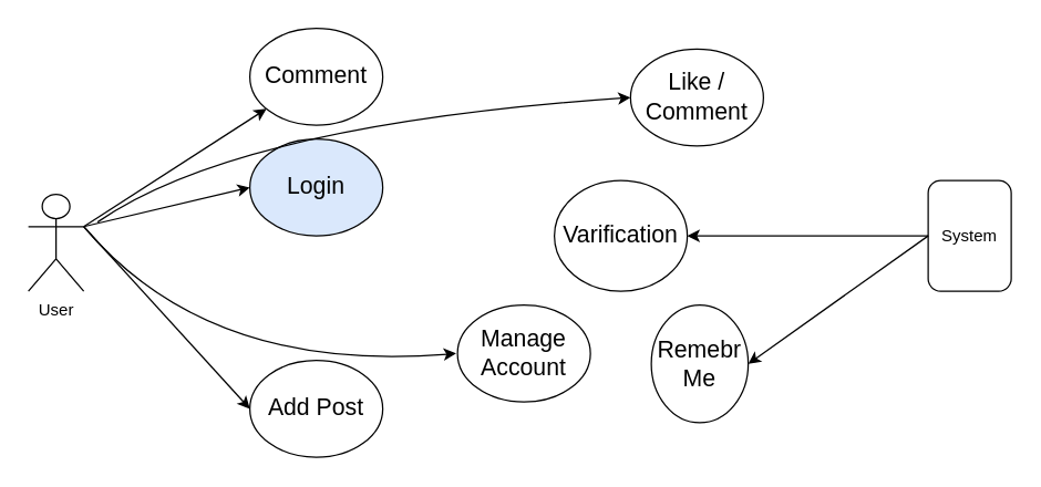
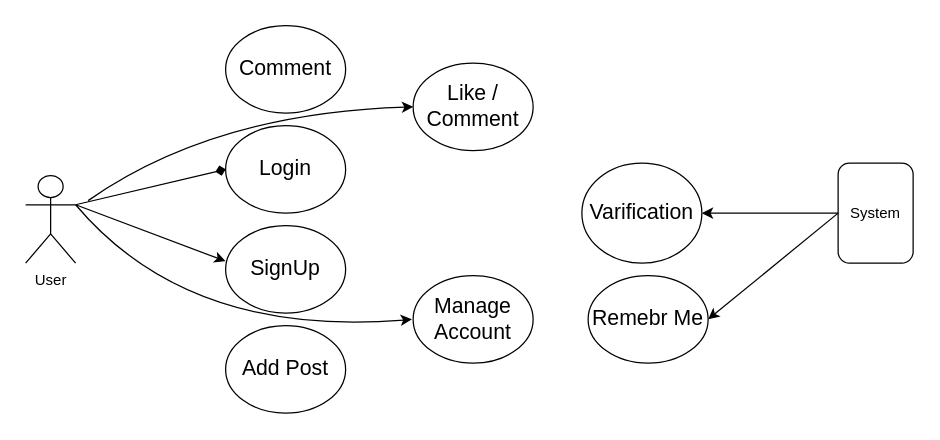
  <mxCell id="0" />
  <mxCell id="1" parent="0" />
  <mxCell id="2" value="User" style="shape=umlActor;verticalLabelPosition=bottom;verticalAlign=top;html=1;outlineConnect=0;" vertex="1" parent="1"><mxGeometry x="20" y="140" width="40" height="70" as="geometry" /></mxCell>
  <mxCell id="3" value="&lt;font style=&quot;font-size: 17px&quot;&gt;Comment&lt;/font&gt;" style="ellipse;whiteSpace=wrap;html=1;" vertex="1" parent="1"><mxGeometry x="180" y="20" width="96" height="70" as="geometry" /></mxCell>
- <mxCell id="4" value="&lt;font style=&quot;font-size: 17px&quot;&gt;Login&lt;/font&gt;" style="ellipse;whiteSpace=wrap;html=1;fillColor=#dae8fc;" vertex="1" parent="1"><mxGeometry x="180" y="100" width="96" height="70" as="geometry" /></mxCell>
+ <mxCell id="4" value="&lt;font style=&quot;font-size: 17px&quot;&gt;Login&lt;/font&gt;" style="ellipse;whiteSpace=wrap;html=1;" vertex="1" parent="1"><mxGeometry x="180" y="100" width="96" height="70" as="geometry" /></mxCell>
+ <mxCell id="5" value="&lt;font style=&quot;font-size: 17px&quot;&gt;SignUp&lt;/font&gt;" style="ellipse;whiteSpace=wrap;html=1;" vertex="1" parent="1"><mxGeometry x="180" y="180" width="96" height="70" as="geometry" /></mxCell>
  <mxCell id="6" value="&lt;font style=&quot;font-size: 17px&quot;&gt;Add Post&lt;/font&gt;" style="ellipse;whiteSpace=wrap;html=1;" vertex="1" parent="1"><mxGeometry x="180" y="260" width="96" height="70" as="geometry" /></mxCell>
  <mxCell id="7" value="&lt;font style=&quot;font-size: 17px&quot;&gt;Manage Account&lt;/font&gt;" style="ellipse;whiteSpace=wrap;html=1;" vertex="1" parent="1"><mxGeometry x="330" y="220" width="96" height="70" as="geometry" /></mxCell>
- <mxCell id="8" value="&lt;font style=&quot;font-size: 17px&quot;&gt;Like / Comment&lt;/font&gt;" style="ellipse;whiteSpace=wrap;html=1;" vertex="1" parent="1"><mxGeometry x="455" y="35" width="96" height="70" as="geometry" /></mxCell>
- <mxCell id="9" value="" style="endArrow=classic;html=1;exitX=1;exitY=0.333;exitDx=0;exitDy=0;exitPerimeter=0;" edge="1" parent="1" source="2" target="3"><mxGeometry width="50" height="50" relative="1" as="geometry"><mxPoint x="320" y="310" as="sourcePoint" /><mxPoint x="370" y="260" as="targetPoint" /></mxGeometry></mxCell>
- <mxCell id="10" value="" style="endArrow=classic;html=1;exitX=1;exitY=0.333;exitDx=0;exitDy=0;exitPerimeter=0;entryX=0;entryY=0.5;entryDx=0;entryDy=0;" edge="1" parent="1" source="2" target="4"><mxGeometry width="50" height="50" relative="1" as="geometry"><mxPoint x="70" y="173.333" as="sourcePoint" /><mxPoint x="150" y="170" as="targetPoint" /></mxGeometry></mxCell>
- <mxCell id="12" value="" style="endArrow=classic;html=1;entryX=0;entryY=0.5;entryDx=0;entryDy=0;exitX=1;exitY=0.333;exitDx=0;exitDy=0;exitPerimeter=0;" edge="1" parent="1" source="2" target="6"><mxGeometry width="50" height="50" relative="1" as="geometry"><mxPoint x="80" y="183.333" as="sourcePoint" /><mxPoint x="190" y="218.49" as="targetPoint" /></mxGeometry></mxCell>
+ <mxCell id="8" value="&lt;font style=&quot;font-size: 17px&quot;&gt;Like / Comment&lt;/font&gt;" style="ellipse;whiteSpace=wrap;html=1;" vertex="1" parent="1"><mxGeometry x="330" y="50" width="96" height="70" as="geometry" /></mxCell>
+ <mxCell id="10" value="" style="endArrow=diamond;html=1;exitX=1;exitY=0.333;exitDx=0;exitDy=0;exitPerimeter=0;entryX=0;entryY=0.5;entryDx=0;entryDy=0;" edge="1" parent="1" source="2" target="4"><mxGeometry width="50" height="50" relative="1" as="geometry"><mxPoint x="70" y="173.333" as="sourcePoint" /><mxPoint x="150" y="170" as="targetPoint" /></mxGeometry></mxCell>
+ <mxCell id="11" value="" style="endArrow=classic;html=1;entryX=0;entryY=0.407;entryDx=0;entryDy=0;entryPerimeter=0;exitX=1;exitY=0.333;exitDx=0;exitDy=0;exitPerimeter=0;" edge="1" parent="1" source="2" target="5"><mxGeometry width="50" height="50" relative="1" as="geometry"><mxPoint x="70" y="170" as="sourcePoint" /><mxPoint x="190" y="145" as="targetPoint" /></mxGeometry></mxCell>
  <mxCell id="13" value="" style="curved=1;endArrow=classic;html=1;exitX=1;exitY=0.333;exitDx=0;exitDy=0;exitPerimeter=0;" edge="1" parent="1" source="2"><mxGeometry width="50" height="50" relative="1" as="geometry"><mxPoint x="80" y="255" as="sourcePoint" /><mxPoint x="329" y="255" as="targetPoint" /><Array as="points"><mxPoint x="150" y="270" /></Array></mxGeometry></mxCell>
  <mxCell id="14" value="" style="curved=1;endArrow=classic;html=1;entryX=0;entryY=0.5;entryDx=0;entryDy=0;" edge="1" parent="1" target="8"><mxGeometry width="50" height="50" relative="1" as="geometry"><mxPoint x="70" y="160" as="sourcePoint" /><mxPoint x="339" y="265" as="targetPoint" /><Array as="points"><mxPoint x="170" y="90" /></Array></mxGeometry></mxCell>
- <mxCell id="15" value="&lt;font style=&quot;font-size: 17px&quot;&gt;Varification&lt;/font&gt;" style="ellipse;whiteSpace=wrap;html=1;" vertex="1" parent="1"><mxGeometry x="400" y="130" width="96" height="80" as="geometry" /></mxCell>
- <mxCell id="16" value="&lt;font style=&quot;font-size: 17px&quot;&gt;Remebr Me&lt;/font&gt;" style="ellipse;whiteSpace=wrap;html=1;" vertex="1" parent="1"><mxGeometry x="470" y="220" width="70" height="85" as="geometry" /></mxCell>
+ <mxCell id="15" value="&lt;font style=&quot;font-size: 17px&quot;&gt;Varification&lt;/font&gt;" style="ellipse;whiteSpace=wrap;html=1;" vertex="1" parent="1"><mxGeometry x="465" y="130" width="96" height="80" as="geometry" /></mxCell>
+ <mxCell id="16" value="&lt;font style=&quot;font-size: 17px&quot;&gt;Remebr Me&lt;/font&gt;" style="ellipse;whiteSpace=wrap;html=1;" vertex="1" parent="1"><mxGeometry x="470" y="220" width="96" height="70" as="geometry" /></mxCell>
  <mxCell id="17" value="System" style="rounded=1;whiteSpace=wrap;html=1;" vertex="1" parent="1"><mxGeometry x="670" y="130" width="60" height="80" as="geometry" /></mxCell>
  <mxCell id="18" value="" style="endArrow=classic;html=1;exitX=0;exitY=0.5;exitDx=0;exitDy=0;entryX=1;entryY=0.5;entryDx=0;entryDy=0;" edge="1" parent="1" source="17" target="16"><mxGeometry width="50" height="50" relative="1" as="geometry"><mxPoint x="580" y="210" as="sourcePoint" /><mxPoint x="630" y="160" as="targetPoint" /></mxGeometry></mxCell>
  <mxCell id="19" value="" style="endArrow=classic;html=1;entryX=1;entryY=0.5;entryDx=0;entryDy=0;" edge="1" parent="1" target="15"><mxGeometry width="50" height="50" relative="1" as="geometry"><mxPoint x="670" y="170" as="sourcePoint" /><mxPoint x="576" y="265" as="targetPoint" /></mxGeometry></mxCell>
